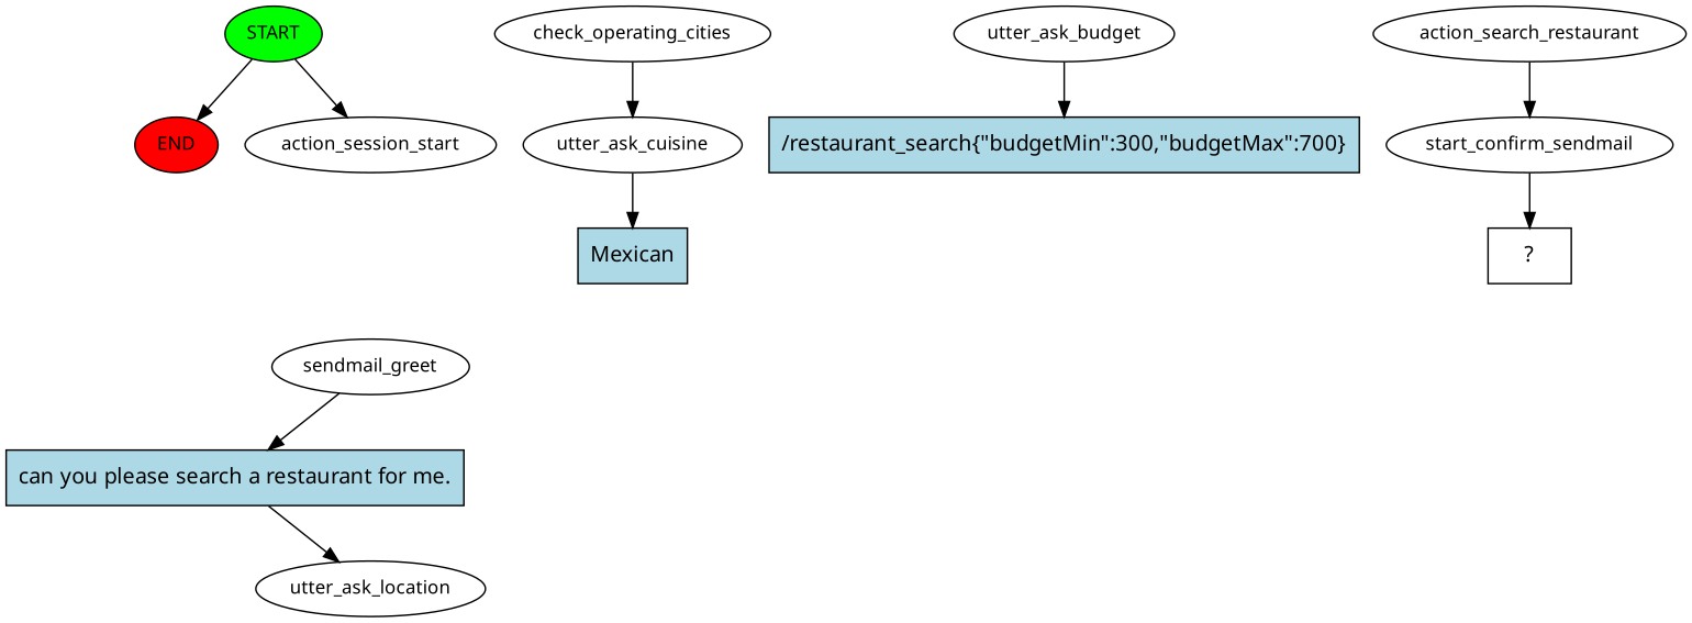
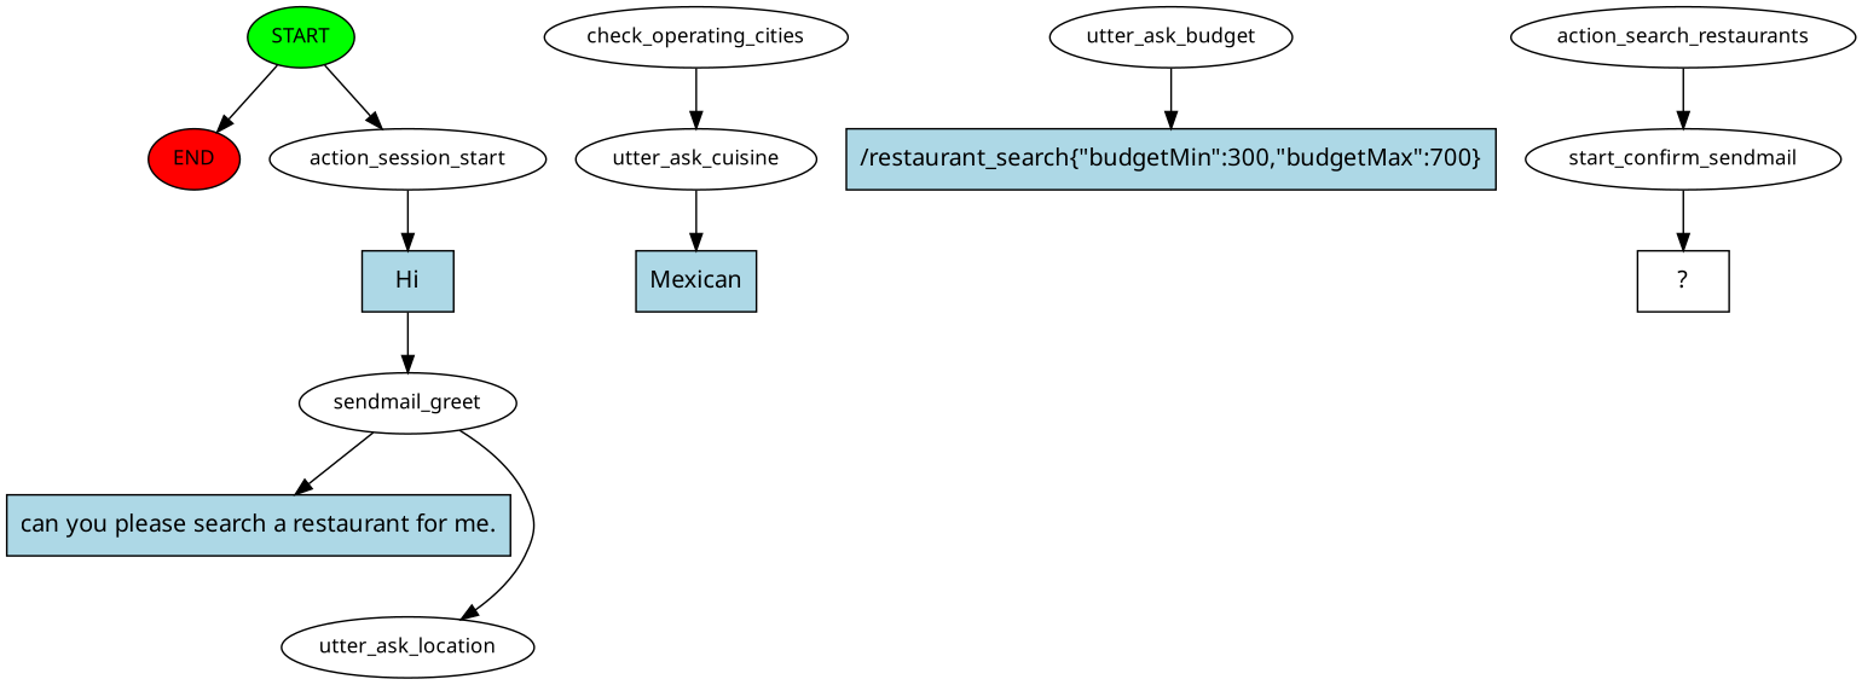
  digraph {
    fontname="Noto Sans"
    node [fontname="Noto Sans" fontsize=12]
    edge [fontname="Noto Sans"]
    n1 [fillcolor=green label=START style=filled]
    n2 [fillcolor=red label=END style=filled]
    n3 [label=action_session_start]
+   n4 [fillcolor=lightblue label=Hi shape=rect style=filled fontsize=""]
    n5 [label=sendmail_greet]
    n6 [fillcolor=lightblue label="can you please search a restaurant for me." shape=rect style=filled fontsize=""]
    n7 [label=utter_ask_location]
    n8 [label=check_operating_cities]
    n9 [label=utter_ask_cuisine]
    n10 [fillcolor=lightblue label=Mexican shape=rect style=filled fontsize=""]
    n11 [label=utter_ask_budget]
    n12 [fillcolor=lightblue label="/restaurant_search{\"budgetMin\":300,\"budgetMax\":700}" shape=rect style=filled fontsize=""]
-   n13 [label=action_search_restaurant]
+   n13 [label=action_search_restaurants]
    n14 [label=start_confirm_sendmail]
    n15 [label="  ?  " shape=rect fontsize=""]
    n1 -> n2
    n1 -> n3
+   n3 -> n4
+   n4 -> n5
    n5 -> n6
-   n6 -> n7
+   n5 -> n7
    n8 -> n9
    n9 -> n10
    n11 -> n12
    n13 -> n14
    n14 -> n15
  }
